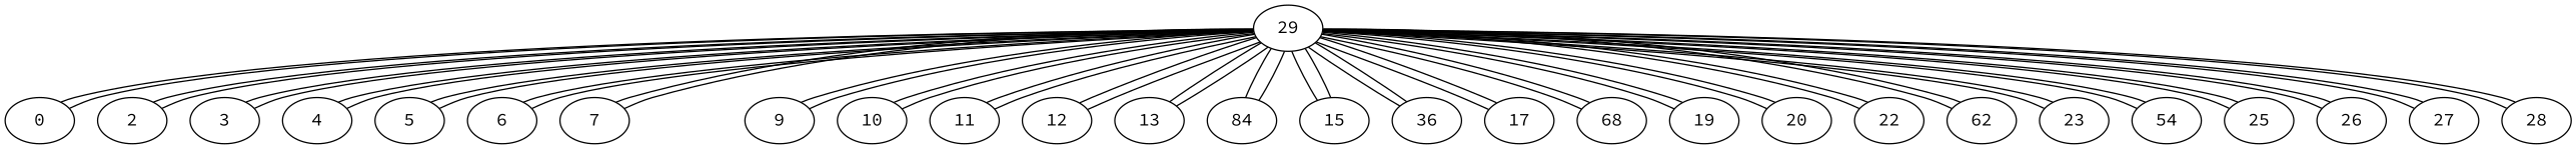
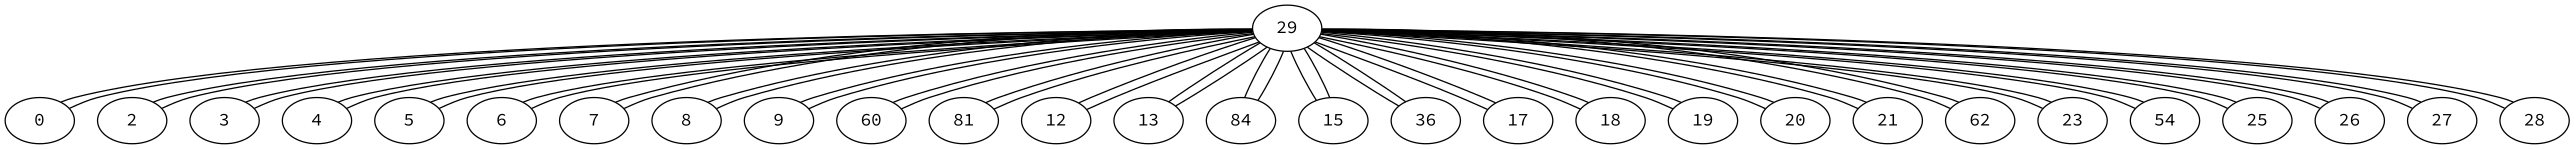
  graph {
    fontname="Source Code Pro"
    node [fontname="Source Code Pro"]
    edge [fontname="Source Code Pro"]
    n1 [label=29]
    n2 [label=0]
    n3 [label=2]
    n4 [label=3]
    n5 [label=4]
    n6 [label=5]
    n7 [label=6]
    n8 [label=7]
+   n9 [label=8]
    n10 [label=9]
-   n11 [label=10]
-   n12 [label=11]
+   n11 [label=60]
+   n12 [label=81]
    n13 [label=12]
    n14 [label=13]
    n15 [label=84]
    n16 [label=15]
    n17 [label=36]
    n18 [label=17]
-   n19 [label=68]
+   n19 [label=18]
    n20 [label=19]
    n21 [label=20]
-   n22 [label=22]
+   n22 [label=21]
    n23 [label=62]
    n24 [label=23]
    n25 [label=54]
    n26 [label=25]
    n27 [label=26]
    n28 [label=27]
    n29 [label=28]
    n1 -- n2
    n1 -- n3
    n1 -- n4
    n1 -- n5
    n1 -- n6
    n1 -- n7
    n1 -- n8
+   n1 -- n9
    n1 -- n10
    n1 -- n11
    n1 -- n12
    n1 -- n13
    n1 -- n14
    n1 -- n15
    n1 -- n16
    n1 -- n17
    n1 -- n18
    n1 -- n19
    n1 -- n20
    n1 -- n21
    n1 -- n22
    n1 -- n23
    n1 -- n24
    n1 -- n25
    n1 -- n26
    n1 -- n27
    n1 -- n28
    n1 -- n29
    n2 -- n1
    n3 -- n1
    n4 -- n1
    n5 -- n1
    n6 -- n1
    n7 -- n1
    n8 -- n1
+   n9 -- n1
    n10 -- n1
    n11 -- n1
    n12 -- n1
    n13 -- n1
    n14 -- n1
    n15 -- n1
    n16 -- n1
    n17 -- n1
    n18 -- n1
    n19 -- n1
    n20 -- n1
    n21 -- n1
    n22 -- n1
    n23 -- n1
    n24 -- n1
    n25 -- n1
    n26 -- n1
    n27 -- n1
    n28 -- n1
    n29 -- n1
  }
